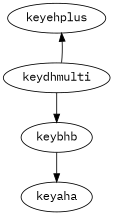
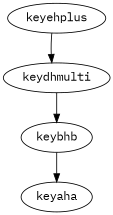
  digraph {
    fontname="IBM Plex Mono"
    node [fontname="IBM Plex Mono"]
    edge [fontname="IBM Plex Mono"]
    keyehplus
    keydhmulti
    keybhb
    keyaha
-   keydhmulti -> keyehplus
+   keyehplus -> keydhmulti
    keydhmulti -> keybhb
    keybhb -> keyaha
  }
